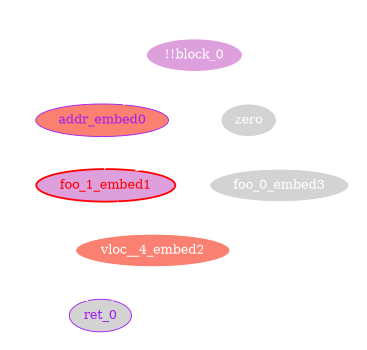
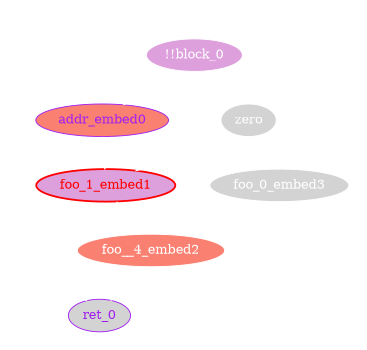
  digraph {
    color=white
    fontcolor=white
    node [color=white fontcolor=white style=filled fillcolor=lightgrey]
    edge [color=white fontcolor=white]
    ret_0 [color=purple fontcolor=purple]
    addr_embed0 [color=purple fontcolor=purple fillcolor=salmon]
    foo_1_embed1 [color=red fontcolor=red style="bold,filled" fillcolor=plum]
-   vloc__4_embed2 [fillcolor=salmon]
+   vloc__4_embed2 [fillcolor=salmon label=foo__4_embed2]
    "!!block_0" [fillcolor=plum]
    zero
    foo_0_embed3
    subgraph cluster_1 {
      label="!!main"
      ret_0
      addr_embed0
      foo_1_embed1
      vloc__4_embed2
      "!!block_0"
      zero
      foo_0_embed3
    }
    addr_embed0 -> foo_1_embed1
    foo_1_embed1 -> vloc__4_embed2
    vloc__4_embed2 -> ret_0
    "!!block_0" -> ret_0
    "!!block_0" -> addr_embed0
    "!!block_0" -> foo_1_embed1
    "!!block_0" -> vloc__4_embed2
    "!!block_0" -> zero
    "!!block_0" -> foo_0_embed3
    foo_0_embed3 -> vloc__4_embed2
  }
